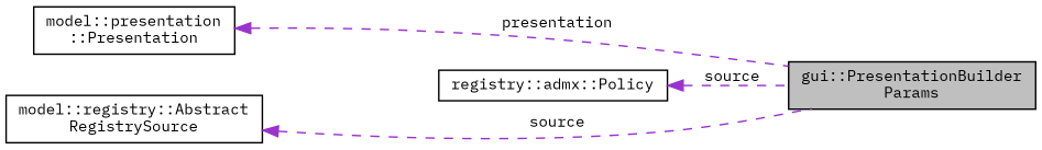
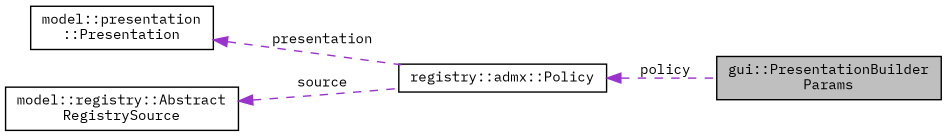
  digraph {
    fontname="IBM Plex Mono"
    rankdir=LR
    node [color=black fillcolor=white fontname="IBM Plex Mono" fontsize=10 shape=record style=filled]
    edge [color=darkorchid3 dir=back fontname="IBM Plex Mono" fontsize=10 labelfontname=Helvetica labelfontsize=10 style=dashed]
    n1 [fillcolor=grey75 fontcolor=black height=0.2 label="gui::PresentationBuilder\lParams" width=0.4]
    n2 [height=0.2 label="model::presentation\l::Presentation" width=0.4]
    n3 [height=0.2 label="registry::admx::Policy" width=0.4]
    n4 [height=0.2 label="model::registry::Abstract\lRegistrySource" width=0.4]
-   n2 -> n1 [label=" presentation"]
-   n3 -> n1 [label=" source"]
-   n4 -> n1 [label=" source"]
+   n2 -> n3 [label=" presentation"]
+   n3 -> n1 [label=" policy"]
+   n4 -> n3 [label=" source"]
  }
